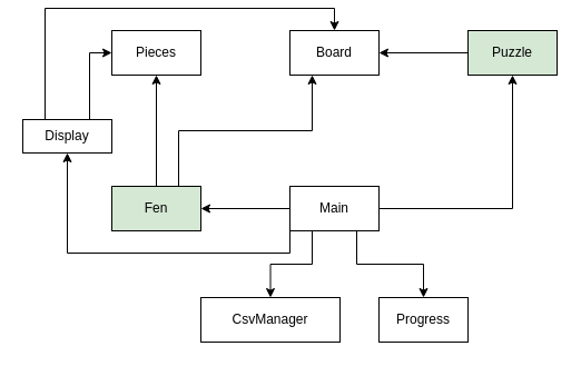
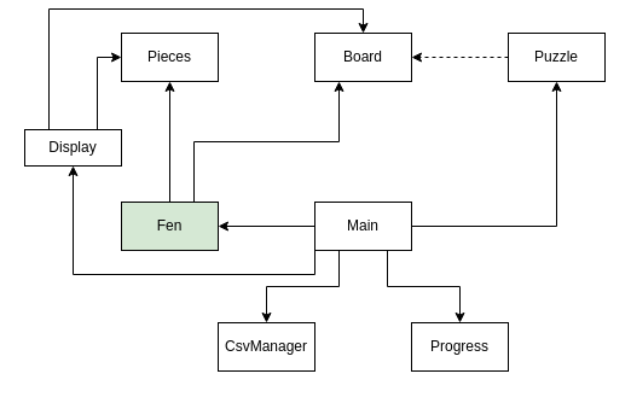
  <mxCell id="0" />
  <mxCell id="1" parent="0" />
  <mxCell id="2" value="Pieces" style="rounded=0;whiteSpace=wrap;html=1;" vertex="1" parent="1"><mxGeometry x="100" y="20" width="80" height="40" as="geometry" /></mxCell>
  <mxCell id="3" value="&lt;div&gt;Board&lt;/div&gt;" style="rounded=0;whiteSpace=wrap;html=1;" vertex="1" parent="1"><mxGeometry x="260" y="20" width="80" height="40" as="geometry" /></mxCell>
- <mxCell id="4" style="edgeStyle=orthogonalEdgeStyle;rounded=0;orthogonalLoop=1;jettySize=auto;html=1;exitX=0;exitY=0.5;exitDx=0;exitDy=0;entryX=1;entryY=0.5;entryDx=0;entryDy=0;" edge="1" parent="1" source="5" target="3"><mxGeometry relative="1" as="geometry" /></mxCell>
- <mxCell id="5" value="Puzzle" style="rounded=0;whiteSpace=wrap;html=1;fillColor=#d5e8d4;" vertex="1" parent="1"><mxGeometry x="420" y="20" width="80" height="40" as="geometry" /></mxCell>
+ <mxCell id="4" style="edgeStyle=orthogonalEdgeStyle;rounded=0;orthogonalLoop=1;jettySize=auto;html=1;exitX=0;exitY=0.5;exitDx=0;exitDy=0;entryX=1;entryY=0.5;entryDx=0;entryDy=0;dashed=1;" edge="1" parent="1" source="5" target="3"><mxGeometry relative="1" as="geometry" /></mxCell>
+ <mxCell id="5" value="Puzzle" style="rounded=0;whiteSpace=wrap;html=1;" vertex="1" parent="1"><mxGeometry x="420" y="20" width="80" height="40" as="geometry" /></mxCell>
  <mxCell id="6" style="edgeStyle=orthogonalEdgeStyle;rounded=0;orthogonalLoop=1;jettySize=auto;html=1;exitX=1;exitY=0.5;exitDx=0;exitDy=0;entryX=0.5;entryY=1;entryDx=0;entryDy=0;" edge="1" parent="1" source="11" target="5"><mxGeometry relative="1" as="geometry" /></mxCell>
  <mxCell id="7" style="edgeStyle=orthogonalEdgeStyle;rounded=0;orthogonalLoop=1;jettySize=auto;html=1;exitX=0;exitY=0.5;exitDx=0;exitDy=0;entryX=1;entryY=0.5;entryDx=0;entryDy=0;" edge="1" parent="1" source="11" target="15"><mxGeometry relative="1" as="geometry" /></mxCell>
  <mxCell id="8" style="edgeStyle=orthogonalEdgeStyle;rounded=0;orthogonalLoop=1;jettySize=auto;html=1;exitX=0.25;exitY=1;exitDx=0;exitDy=0;entryX=0.5;entryY=0;entryDx=0;entryDy=0;" edge="1" parent="1" source="11" target="12"><mxGeometry relative="1" as="geometry" /></mxCell>
  <mxCell id="9" style="edgeStyle=orthogonalEdgeStyle;rounded=0;orthogonalLoop=1;jettySize=auto;html=1;exitX=0.75;exitY=1;exitDx=0;exitDy=0;entryX=0.5;entryY=0;entryDx=0;entryDy=0;" edge="1" parent="1" source="11" target="16"><mxGeometry relative="1" as="geometry" /></mxCell>
  <mxCell id="10" style="edgeStyle=orthogonalEdgeStyle;rounded=0;orthogonalLoop=1;jettySize=auto;html=1;exitX=0;exitY=1;exitDx=0;exitDy=0;entryX=0.5;entryY=1;entryDx=0;entryDy=0;" edge="1" parent="1" source="11" target="19"><mxGeometry relative="1" as="geometry" /></mxCell>
  <mxCell id="11" value="Main" style="rounded=0;whiteSpace=wrap;html=1;" vertex="1" parent="1"><mxGeometry x="260" y="160" width="80" height="40" as="geometry" /></mxCell>
- <mxCell id="12" value="CsvManager" style="rounded=0;whiteSpace=wrap;html=1;" vertex="1" parent="1"><mxGeometry x="180" y="260" width="125" height="40" as="geometry" /></mxCell>
+ <mxCell id="12" value="CsvManager" style="rounded=0;whiteSpace=wrap;html=1;" vertex="1" parent="1"><mxGeometry x="180" y="260" width="80" height="40" as="geometry" /></mxCell>
  <mxCell id="13" style="edgeStyle=orthogonalEdgeStyle;rounded=0;orthogonalLoop=1;jettySize=auto;html=1;exitX=0.5;exitY=0;exitDx=0;exitDy=0;entryX=0.5;entryY=1;entryDx=0;entryDy=0;" edge="1" parent="1" source="15" target="2"><mxGeometry relative="1" as="geometry" /></mxCell>
  <mxCell id="14" style="edgeStyle=orthogonalEdgeStyle;rounded=0;orthogonalLoop=1;jettySize=auto;html=1;exitX=0.75;exitY=0;exitDx=0;exitDy=0;entryX=0.25;entryY=1;entryDx=0;entryDy=0;" edge="1" parent="1" source="15" target="3"><mxGeometry relative="1" as="geometry" /></mxCell>
  <mxCell id="15" value="Fen" style="rounded=0;whiteSpace=wrap;html=1;fillColor=#d5e8d4;" vertex="1" parent="1"><mxGeometry x="100" y="160" width="80" height="40" as="geometry" /></mxCell>
  <mxCell id="16" value="Progress" style="rounded=0;whiteSpace=wrap;html=1;" vertex="1" parent="1"><mxGeometry x="340" y="260" width="80" height="40" as="geometry" /></mxCell>
  <mxCell id="17" style="edgeStyle=orthogonalEdgeStyle;rounded=0;orthogonalLoop=1;jettySize=auto;html=1;exitX=0.5;exitY=0;exitDx=0;exitDy=0;entryX=0;entryY=0.5;entryDx=0;entryDy=0;" edge="1" parent="1" source="19" target="2"><mxGeometry relative="1" as="geometry"><Array as="points"><mxPoint x="80" y="100" /><mxPoint x="80" y="40" /></Array></mxGeometry></mxCell>
  <mxCell id="18" style="edgeStyle=orthogonalEdgeStyle;rounded=0;orthogonalLoop=1;jettySize=auto;html=1;exitX=0.25;exitY=0;exitDx=0;exitDy=0;entryX=0.5;entryY=0;entryDx=0;entryDy=0;" edge="1" parent="1" source="19" target="3"><mxGeometry relative="1" as="geometry" /></mxCell>
  <mxCell id="19" value="Display" style="rounded=0;whiteSpace=wrap;html=1;" vertex="1" parent="1"><mxGeometry x="20" y="100" width="80" height="30" as="geometry" /></mxCell>
